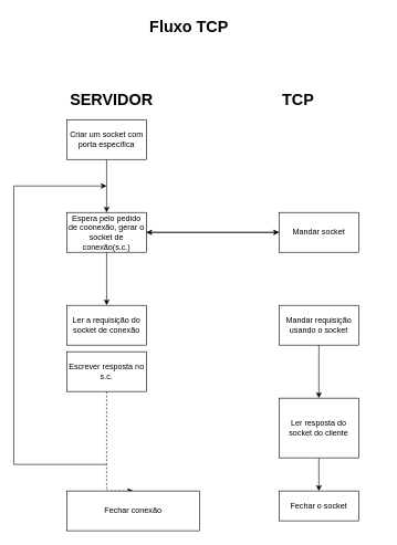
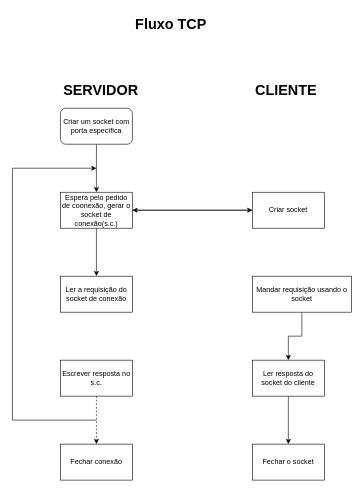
  <mxCell id="0" />
  <mxCell id="1" parent="0" />
  <mxCell id="2" style="edgeStyle=orthogonalEdgeStyle;rounded=0;orthogonalLoop=1;jettySize=auto;html=1;" edge="1" parent="1" source="3" target="6"><mxGeometry relative="1" as="geometry" /></mxCell>
- <mxCell id="3" value="Criar um socket com porta específica" style="rounded=0;whiteSpace=wrap;html=1;" vertex="1" parent="1"><mxGeometry x="100" y="180" width="120" height="60" as="geometry" /></mxCell>
+ <mxCell id="3" value="Criar um socket com porta específica" style="whiteSpace=wrap;html=1;rounded=1;" vertex="1" parent="1"><mxGeometry x="100" y="180" width="120" height="60" as="geometry" /></mxCell>
  <mxCell id="4" style="edgeStyle=orthogonalEdgeStyle;rounded=0;orthogonalLoop=1;jettySize=auto;html=1;entryX=0.5;entryY=0;entryDx=0;entryDy=0;" edge="1" parent="1" source="6" target="7"><mxGeometry relative="1" as="geometry" /></mxCell>
  <mxCell id="5" style="edgeStyle=orthogonalEdgeStyle;rounded=0;orthogonalLoop=1;jettySize=auto;html=1;entryX=0;entryY=0.5;entryDx=0;entryDy=0;" edge="1" parent="1" source="6" target="12"><mxGeometry relative="1" as="geometry" /></mxCell>
  <mxCell id="6" value="Espera pelo pedido de coonexão, gerar o socket de conexão(s.c.)" style="rounded=0;whiteSpace=wrap;html=1;" vertex="1" parent="1"><mxGeometry x="100" y="320" width="120" height="60" as="geometry" /></mxCell>
  <mxCell id="7" value="Ler a requisição do socket de conexão" style="rounded=0;whiteSpace=wrap;html=1;" vertex="1" parent="1"><mxGeometry x="100" y="460" width="120" height="60" as="geometry" /></mxCell>
  <mxCell id="8" style="edgeStyle=orthogonalEdgeStyle;rounded=0;orthogonalLoop=1;jettySize=auto;html=1;entryX=0.5;entryY=0;entryDx=0;entryDy=0;dashed=1;" edge="1" parent="1" source="9" target="10"><mxGeometry relative="1" as="geometry"><Array as="points"><mxPoint x="160" y="700" /><mxPoint x="160" y="700" /></Array></mxGeometry></mxCell>
- <mxCell id="9" value="Escrever resposta no s.c." style="rounded=0;whiteSpace=wrap;html=1;" vertex="1" parent="1"><mxGeometry x="100" y="530" width="120" height="60" as="geometry" /></mxCell>
- <mxCell id="10" value="Fechar conexão" style="rounded=0;whiteSpace=wrap;html=1;" vertex="1" parent="1"><mxGeometry x="100" y="740" width="200" height="60" as="geometry" /></mxCell>
+ <mxCell id="9" value="Escrever resposta no s.c." style="rounded=0;whiteSpace=wrap;html=1;" vertex="1" parent="1"><mxGeometry x="100" y="600" width="120" height="60" as="geometry" /></mxCell>
+ <mxCell id="10" value="Fechar conexão" style="rounded=0;whiteSpace=wrap;html=1;" vertex="1" parent="1"><mxGeometry x="100" y="740" width="120" height="60" as="geometry" /></mxCell>
  <mxCell id="11" style="edgeStyle=orthogonalEdgeStyle;rounded=0;orthogonalLoop=1;jettySize=auto;html=1;entryX=1;entryY=0.5;entryDx=0;entryDy=0;" edge="1" parent="1" source="12" target="6"><mxGeometry relative="1" as="geometry" /></mxCell>
- <mxCell id="12" value="Mandar socket" style="rounded=0;whiteSpace=wrap;html=1;" vertex="1" parent="1"><mxGeometry x="420" y="320" width="120" height="60" as="geometry" /></mxCell>
+ <mxCell id="12" value="Criar socket" style="rounded=0;whiteSpace=wrap;html=1;" vertex="1" parent="1"><mxGeometry x="420" y="320" width="120" height="60" as="geometry" /></mxCell>
  <mxCell id="13" style="edgeStyle=orthogonalEdgeStyle;rounded=0;orthogonalLoop=1;jettySize=auto;html=1;" edge="1" parent="1" source="14" target="16"><mxGeometry relative="1" as="geometry" /></mxCell>
- <mxCell id="14" value="Mandar requisição usando o socket" style="rounded=0;whiteSpace=wrap;html=1;" vertex="1" parent="1"><mxGeometry x="420" y="460" width="120" height="60" as="geometry" /></mxCell>
+ <mxCell id="14" value="Mandar requisição usando o socket" style="rounded=0;whiteSpace=wrap;html=1;" vertex="1" parent="1"><mxGeometry x="420" y="460" width="165" height="60" as="geometry" /></mxCell>
  <mxCell id="15" style="edgeStyle=orthogonalEdgeStyle;rounded=0;orthogonalLoop=1;jettySize=auto;html=1;entryX=0.5;entryY=0;entryDx=0;entryDy=0;" edge="1" parent="1" source="16" target="17"><mxGeometry relative="1" as="geometry" /></mxCell>
- <mxCell id="16" value="Ler resposta do socket do cliente" style="rounded=0;whiteSpace=wrap;html=1;" vertex="1" parent="1"><mxGeometry x="420" y="600" width="120" height="90" as="geometry" /></mxCell>
- <mxCell id="17" value="Fechar o socket" style="rounded=0;whiteSpace=wrap;html=1;" vertex="1" parent="1"><mxGeometry x="420" y="740" width="120" height="45" as="geometry" /></mxCell>
+ <mxCell id="16" value="Ler resposta do socket do cliente" style="rounded=0;whiteSpace=wrap;html=1;" vertex="1" parent="1"><mxGeometry x="420" y="600" width="120" height="60" as="geometry" /></mxCell>
+ <mxCell id="17" value="Fechar o socket" style="rounded=0;whiteSpace=wrap;html=1;" vertex="1" parent="1"><mxGeometry x="420" y="740" width="120" height="60" as="geometry" /></mxCell>
  <mxCell id="18" value="&lt;h1&gt;SERVIDOR&lt;/h1&gt;" style="text;html=1;strokeColor=none;fillColor=none;spacing=5;spacingTop=-20;whiteSpace=wrap;overflow=hidden;rounded=0;" vertex="1" parent="1"><mxGeometry x="100" y="130" width="156" height="30" as="geometry" /></mxCell>
- <mxCell id="19" value="&lt;h1&gt;TCP&lt;/h1&gt;" style="text;html=1;strokeColor=none;fillColor=none;spacing=5;spacingTop=-20;whiteSpace=wrap;overflow=hidden;rounded=0;" vertex="1" parent="1"><mxGeometry x="420" y="130" width="156" height="30" as="geometry" /></mxCell>
+ <mxCell id="19" value="&lt;h1&gt;CLIENTE&lt;/h1&gt;" style="text;html=1;strokeColor=none;fillColor=none;spacing=5;spacingTop=-20;whiteSpace=wrap;overflow=hidden;rounded=0;" vertex="1" parent="1"><mxGeometry x="420" y="130" width="156" height="30" as="geometry" /></mxCell>
  <mxCell id="20" value="" style="endArrow=classic;html=1;rounded=0;" edge="1" parent="1"><mxGeometry width="50" height="50" relative="1" as="geometry"><mxPoint x="160" y="700" as="sourcePoint" /><mxPoint x="160" y="280" as="targetPoint" /><Array as="points"><mxPoint x="20" y="700" /><mxPoint x="20" y="280" /></Array></mxGeometry></mxCell>
  <mxCell id="21" value="&lt;h1&gt;Fluxo TCP&lt;/h1&gt;" style="text;html=1;strokeColor=none;fillColor=none;spacing=5;spacingTop=-20;whiteSpace=wrap;overflow=hidden;rounded=0;" vertex="1" parent="1"><mxGeometry x="220" y="20" width="156" height="30" as="geometry" /></mxCell>
